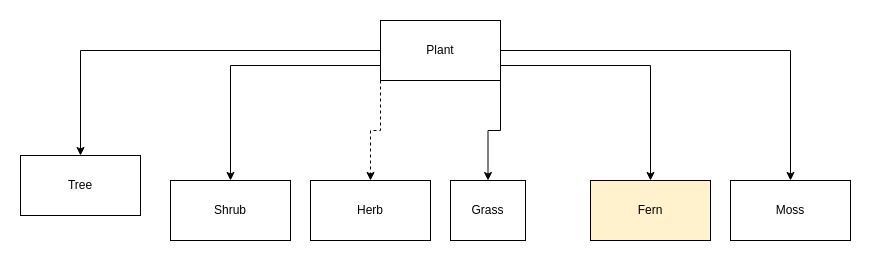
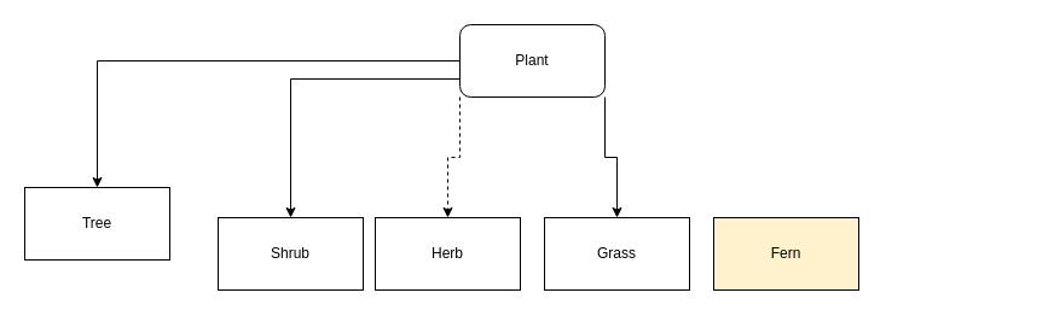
  <mxCell id="0" />
  <mxCell id="1" parent="0" />
  <mxCell id="2" value="" style="edgeStyle=orthogonalEdgeStyle;rounded=0;orthogonalLoop=1;jettySize=auto;html=1;" edge="1" parent="1" source="8" target="9"><mxGeometry relative="1" as="geometry" /></mxCell>
  <mxCell id="3" style="edgeStyle=orthogonalEdgeStyle;rounded=0;orthogonalLoop=1;jettySize=auto;html=1;exitX=0;exitY=0.75;exitDx=0;exitDy=0;entryX=0.5;entryY=0;entryDx=0;entryDy=0;" edge="1" parent="1" source="8" target="10"><mxGeometry relative="1" as="geometry" /></mxCell>
  <mxCell id="4" style="edgeStyle=orthogonalEdgeStyle;rounded=0;orthogonalLoop=1;jettySize=auto;html=1;exitX=0;exitY=1;exitDx=0;exitDy=0;entryX=0.5;entryY=0;entryDx=0;entryDy=0;dashed=1;" edge="1" parent="1" source="8" target="11"><mxGeometry relative="1" as="geometry" /></mxCell>
  <mxCell id="5" style="edgeStyle=orthogonalEdgeStyle;rounded=0;orthogonalLoop=1;jettySize=auto;html=1;exitX=1;exitY=1;exitDx=0;exitDy=0;entryX=0.5;entryY=0;entryDx=0;entryDy=0;" edge="1" parent="1" source="8" target="12"><mxGeometry relative="1" as="geometry" /></mxCell>
- <mxCell id="6" style="edgeStyle=orthogonalEdgeStyle;rounded=0;orthogonalLoop=1;jettySize=auto;html=1;exitX=1;exitY=0.5;exitDx=0;exitDy=0;entryX=0.5;entryY=0;entryDx=0;entryDy=0;" edge="1" parent="1" source="8" target="14"><mxGeometry relative="1" as="geometry" /></mxCell>
- <mxCell id="7" style="edgeStyle=orthogonalEdgeStyle;rounded=0;orthogonalLoop=1;jettySize=auto;html=1;exitX=1;exitY=0.75;exitDx=0;exitDy=0;entryX=0.5;entryY=0;entryDx=0;entryDy=0;" edge="1" parent="1" source="8" target="13"><mxGeometry relative="1" as="geometry" /></mxCell>
- <mxCell id="8" value="Plant" style="rounded=0;whiteSpace=wrap;html=1;" vertex="1" parent="1"><mxGeometry x="380" y="20" width="120" height="60" as="geometry" /></mxCell>
+ <mxCell id="8" value="Plant" style="whiteSpace=wrap;html=1;rounded=1;" vertex="1" parent="1"><mxGeometry x="380" y="20" width="120" height="60" as="geometry" /></mxCell>
  <mxCell id="9" value="Tree" style="whiteSpace=wrap;html=1;rounded=0;" vertex="1" parent="1"><mxGeometry x="20" y="155" width="120" height="60" as="geometry" /></mxCell>
- <mxCell id="10" value="Shrub" style="whiteSpace=wrap;html=1;rounded=0;" vertex="1" parent="1"><mxGeometry x="170" y="180" width="120" height="60" as="geometry" /></mxCell>
+ <mxCell id="10" value="Shrub" style="whiteSpace=wrap;html=1;rounded=0;" vertex="1" parent="1"><mxGeometry x="180" y="180" width="120" height="60" as="geometry" /></mxCell>
  <mxCell id="11" value="Herb" style="whiteSpace=wrap;html=1;rounded=0;" vertex="1" parent="1"><mxGeometry x="310" y="180" width="120" height="60" as="geometry" /></mxCell>
- <mxCell id="12" value="Grass" style="whiteSpace=wrap;html=1;rounded=0;" vertex="1" parent="1"><mxGeometry x="450" y="180" width="75" height="60" as="geometry" /></mxCell>
+ <mxCell id="12" value="Grass" style="whiteSpace=wrap;html=1;rounded=0;" vertex="1" parent="1"><mxGeometry x="450" y="180" width="120" height="60" as="geometry" /></mxCell>
  <mxCell id="13" value="Fern" style="whiteSpace=wrap;html=1;rounded=0;fillColor=#fff2cc;" vertex="1" parent="1"><mxGeometry x="590" y="180" width="120" height="60" as="geometry" /></mxCell>
- <mxCell id="14" value="Moss" style="whiteSpace=wrap;html=1;rounded=0;" vertex="1" parent="1"><mxGeometry x="730" y="180" width="120" height="60" as="geometry" /></mxCell>
